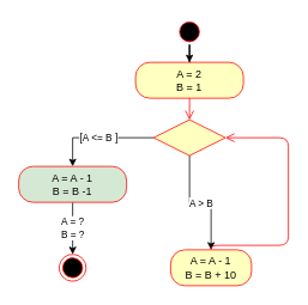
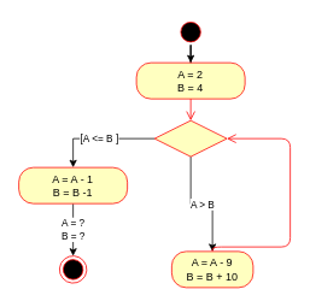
  <mxCell id="0" />
  <mxCell id="1" parent="0" />
  <mxCell id="2" value="" style="edgeStyle=orthogonalEdgeStyle;rounded=0;orthogonalLoop=1;jettySize=auto;html=1;" parent="1" source="3" target="4" edge="1"><mxGeometry relative="1" as="geometry" /></mxCell>
  <mxCell id="3" value="" style="ellipse;html=1;shape=startState;fillColor=#000000;strokeColor=#ff0000;" parent="1" vertex="1"><mxGeometry x="195" y="20" width="30" height="30" as="geometry" /></mxCell>
- <mxCell id="4" value="&lt;div&gt;A = 2&lt;/div&gt;&lt;div&gt;B = 1&lt;br&gt;&lt;/div&gt;" style="rounded=1;whiteSpace=wrap;html=1;arcSize=40;fontColor=#000000;fillColor=#ffffc0;strokeColor=#ff0000;" parent="1" vertex="1"><mxGeometry x="150" y="69" width="120" height="40" as="geometry" /></mxCell>
+ <mxCell id="4" value="&lt;div&gt;A = 2&lt;/div&gt;&lt;div&gt;B = 4&lt;br&gt;&lt;/div&gt;" style="rounded=1;whiteSpace=wrap;html=1;arcSize=40;fontColor=#000000;fillColor=#ffffc0;strokeColor=#ff0000;" parent="1" vertex="1"><mxGeometry x="150" y="69" width="120" height="40" as="geometry" /></mxCell>
  <mxCell id="5" value="" style="edgeStyle=orthogonalEdgeStyle;html=1;verticalAlign=bottom;endArrow=open;endSize=8;strokeColor=#ff0000;exitX=0.5;exitY=1;exitDx=0;exitDy=0;" parent="1" source="4" target="8" edge="1"><mxGeometry relative="1" as="geometry"><mxPoint x="210" y="153" as="targetPoint" /><Array as="points"><mxPoint x="210" y="143" /></Array></mxGeometry></mxCell>
  <mxCell id="6" value="[A &amp;lt;= B ]" style="edgeStyle=orthogonalEdgeStyle;rounded=0;orthogonalLoop=1;jettySize=auto;html=1;" parent="1" source="8" target="10" edge="1"><mxGeometry relative="1" as="geometry"><mxPoint x="90" y="153" as="targetPoint" /></mxGeometry></mxCell>
  <mxCell id="7" value="A &amp;gt; B" style="edgeStyle=orthogonalEdgeStyle;rounded=0;orthogonalLoop=1;jettySize=auto;html=1;" edge="1" parent="1" source="8" target="12"><mxGeometry relative="1" as="geometry" /></mxCell>
  <mxCell id="8" value="" style="rhombus;whiteSpace=wrap;html=1;fillColor=#ffffc0;strokeColor=#ff0000;" parent="1" vertex="1"><mxGeometry x="170" y="133" width="80" height="40" as="geometry" /></mxCell>
  <mxCell id="9" value="&lt;div&gt;A = ?&lt;/div&gt;&lt;div&gt;B = ?&lt;br&gt;&lt;/div&gt;" style="edgeStyle=orthogonalEdgeStyle;rounded=0;orthogonalLoop=1;jettySize=auto;html=1;" parent="1" source="10" edge="1"><mxGeometry relative="1" as="geometry"><mxPoint x="80" y="283" as="targetPoint" /></mxGeometry></mxCell>
- <mxCell id="10" value="&lt;div&gt;A = A - 1&lt;/div&gt;&lt;div&gt;B = B -1&lt;br&gt;&lt;/div&gt;" style="rounded=1;whiteSpace=wrap;html=1;arcSize=40;fontColor=#000000;fillColor=#d5e8d4;strokeColor=#ff0000;" parent="1" vertex="1"><mxGeometry x="20" y="185" width="120" height="40" as="geometry" /></mxCell>
+ <mxCell id="10" value="&lt;div&gt;A = A - 1&lt;/div&gt;&lt;div&gt;B = B -1&lt;br&gt;&lt;/div&gt;" style="rounded=1;whiteSpace=wrap;html=1;arcSize=40;fontColor=#000000;fillColor=#ffffc0;strokeColor=#ff0000;" parent="1" vertex="1"><mxGeometry x="20" y="185" width="120" height="40" as="geometry" /></mxCell>
  <mxCell id="11" value="[A" style="ellipse;html=1;shape=endState;fillColor=#000000;strokeColor=#ff0000;direction=east;rotation=5;" parent="1" vertex="1"><mxGeometry x="65" y="283" width="30" height="30" as="geometry" /></mxCell>
- <mxCell id="12" value="&lt;div&gt;A = A - 1&lt;br&gt;&lt;/div&gt;&lt;div&gt;B = B + 10&lt;br&gt;&lt;/div&gt;" style="rounded=1;whiteSpace=wrap;html=1;arcSize=40;fontColor=#000000;fillColor=#ffffc0;strokeColor=#ff0000;direction=south;" vertex="1" parent="1"><mxGeometry x="189" y="278" width="90" height="40" as="geometry" /></mxCell>
+ <mxCell id="12" value="&lt;div&gt;A = A - 9&lt;br&gt;&lt;/div&gt;&lt;div&gt;B = B + 10&lt;br&gt;&lt;/div&gt;" style="rounded=1;whiteSpace=wrap;html=1;arcSize=40;fontColor=#000000;fillColor=#ffffc0;strokeColor=#ff0000;direction=south;" vertex="1" parent="1"><mxGeometry x="189" y="278" width="90" height="40" as="geometry" /></mxCell>
  <mxCell id="13" value="" style="edgeStyle=orthogonalEdgeStyle;html=1;verticalAlign=bottom;endArrow=open;endSize=8;strokeColor=#ff0000;entryX=1;entryY=0.5;entryDx=0;entryDy=0;" edge="1" source="12" parent="1" target="8"><mxGeometry relative="1" as="geometry"><mxPoint x="230" y="293" as="targetPoint" /><Array as="points"><mxPoint x="320" y="273" /><mxPoint x="320" y="153" /></Array></mxGeometry></mxCell>
